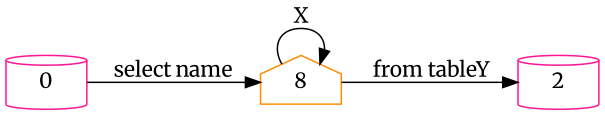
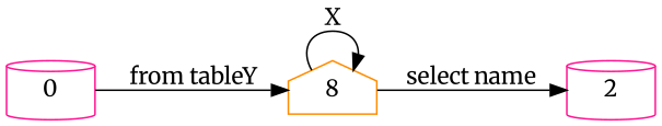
  digraph {
    fontname=Merriweather
    rankdir=LR
    node [color=deeppink fontname=Merriweather shape=cylinder]
    edge [fontname=Merriweather]
    n1 [color=darkorange label=8 shape=house]
    0
    2
    n1 -> n1 [label=X]
-   n1 -> 2 [label=" from tableY"]
-   0 -> n1 [label="select name"]
+   n1 -> 2 [label="select name"]
+   0 -> n1 [label=" from tableY"]
  }
